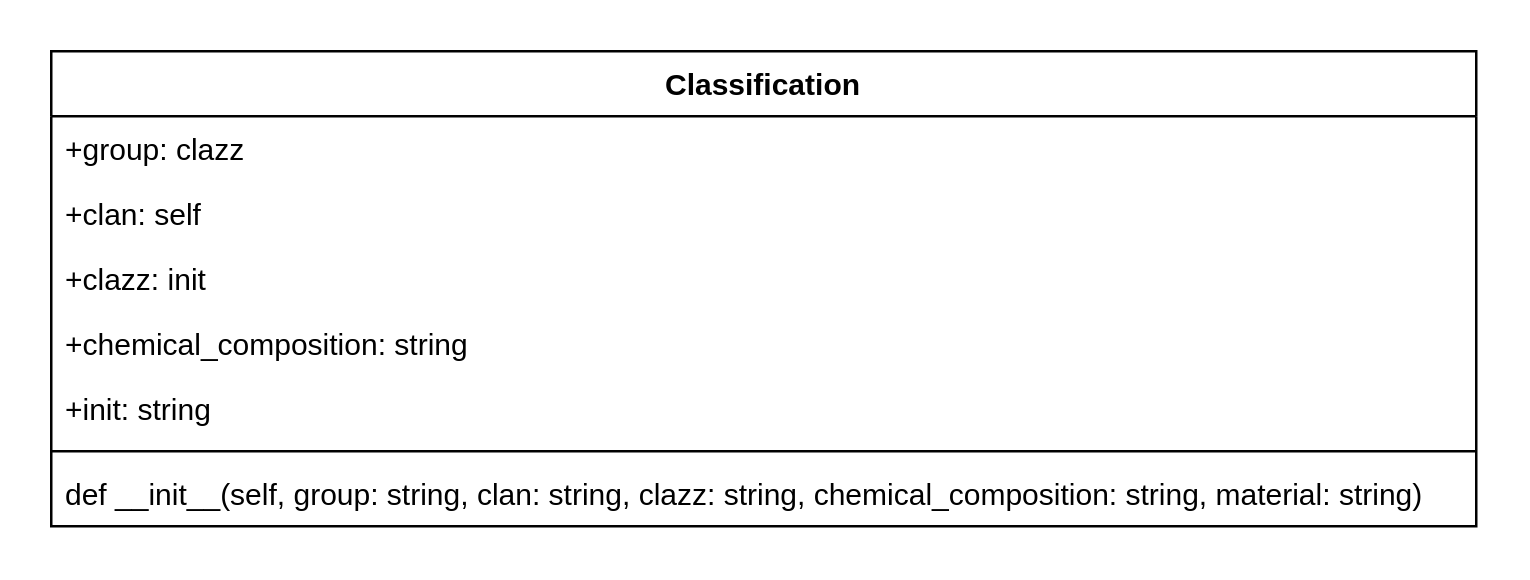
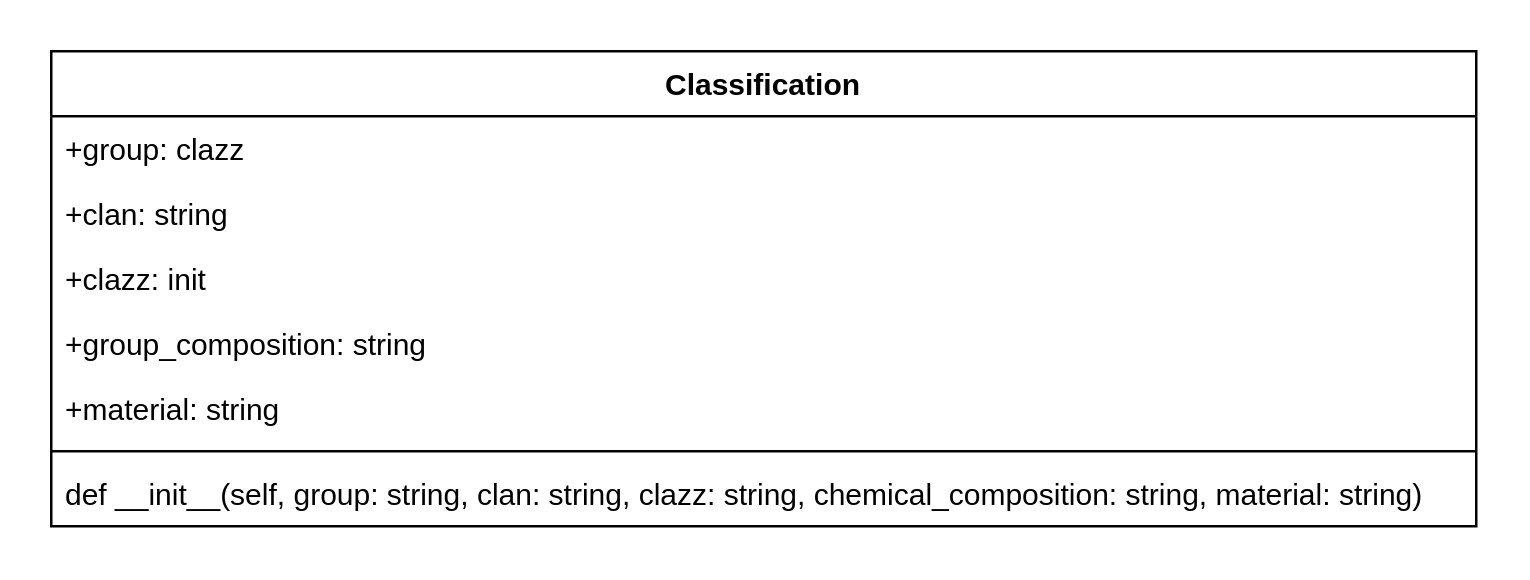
  <mxCell id="0" />
  <mxCell id="1" parent="0" />
  <mxCell id="2" value="Classification" style="swimlane;fontStyle=1;childLayout=stackLayout;horizontal=1;startSize=26;horizontalStack=0;resizeParent=1;resizeParentMax=0;resizeLast=0;collapsible=1;marginBottom=0;" vertex="1" parent="1"><mxGeometry x="20" y="20" width="570" height="190" as="geometry" /></mxCell>
  <mxCell id="3" value="  +group: clazz" style="text;strokeColor=none;fillColor=none;align=left;verticalAlign=top;spacingLeft=4;spacingRight=4;overflow=hidden;rotatable=0;points=[[0,0.5],[1,0.5]];portConstraint=eastwest;" vertex="1" parent="2"><mxGeometry y="26" width="570" height="26" as="geometry" /></mxCell>
- <mxCell id="4" value="  +clan: self" style="text;strokeColor=none;fillColor=none;align=left;verticalAlign=top;spacingLeft=4;spacingRight=4;overflow=hidden;rotatable=0;points=[[0,0.5],[1,0.5]];portConstraint=eastwest;" vertex="1" parent="2"><mxGeometry y="52" width="570" height="26" as="geometry" /></mxCell>
+ <mxCell id="4" value="  +clan: string" style="text;strokeColor=none;fillColor=none;align=left;verticalAlign=top;spacingLeft=4;spacingRight=4;overflow=hidden;rotatable=0;points=[[0,0.5],[1,0.5]];portConstraint=eastwest;" vertex="1" parent="2"><mxGeometry y="52" width="570" height="26" as="geometry" /></mxCell>
  <mxCell id="5" value="  +clazz: init" style="text;strokeColor=none;fillColor=none;align=left;verticalAlign=top;spacingLeft=4;spacingRight=4;overflow=hidden;rotatable=0;points=[[0,0.5],[1,0.5]];portConstraint=eastwest;" vertex="1" parent="2"><mxGeometry y="78" width="570" height="26" as="geometry" /></mxCell>
- <mxCell id="6" value="  +chemical_composition: string" style="text;strokeColor=none;fillColor=none;align=left;verticalAlign=top;spacingLeft=4;spacingRight=4;overflow=hidden;rotatable=0;points=[[0,0.5],[1,0.5]];portConstraint=eastwest;" vertex="1" parent="2"><mxGeometry y="104" width="570" height="26" as="geometry" /></mxCell>
- <mxCell id="7" value="  +init: string" style="text;strokeColor=none;fillColor=none;align=left;verticalAlign=top;spacingLeft=4;spacingRight=4;overflow=hidden;rotatable=0;points=[[0,0.5],[1,0.5]];portConstraint=eastwest;" vertex="1" parent="2"><mxGeometry y="130" width="570" height="26" as="geometry" /></mxCell>
+ <mxCell id="6" value="  +group_composition: string" style="text;strokeColor=none;fillColor=none;align=left;verticalAlign=top;spacingLeft=4;spacingRight=4;overflow=hidden;rotatable=0;points=[[0,0.5],[1,0.5]];portConstraint=eastwest;" vertex="1" parent="2"><mxGeometry y="104" width="570" height="26" as="geometry" /></mxCell>
+ <mxCell id="7" value="  +material: string" style="text;strokeColor=none;fillColor=none;align=left;verticalAlign=top;spacingLeft=4;spacingRight=4;overflow=hidden;rotatable=0;points=[[0,0.5],[1,0.5]];portConstraint=eastwest;" vertex="1" parent="2"><mxGeometry y="130" width="570" height="26" as="geometry" /></mxCell>
  <mxCell id="8" value="" style="line;strokeWidth=1;fillColor=none;align=left;verticalAlign=middle;spacingTop=-1;spacingLeft=3;spacingRight=3;rotatable=0;labelPosition=right;points=[];portConstraint=eastwest;" vertex="1" parent="2"><mxGeometry y="156" width="570" height="8" as="geometry" /></mxCell>
  <mxCell id="9" value="  def __init__(self, group: string, clan: string, clazz: string, chemical_composition: string, material: string)" style="text;strokeColor=none;fillColor=none;align=left;verticalAlign=top;spacingLeft=4;spacingRight=4;overflow=hidden;rotatable=0;points=[[0,0.5],[1,0.5]];portConstraint=eastwest;" vertex="1" parent="2"><mxGeometry y="164" width="570" height="26" as="geometry" /></mxCell>
